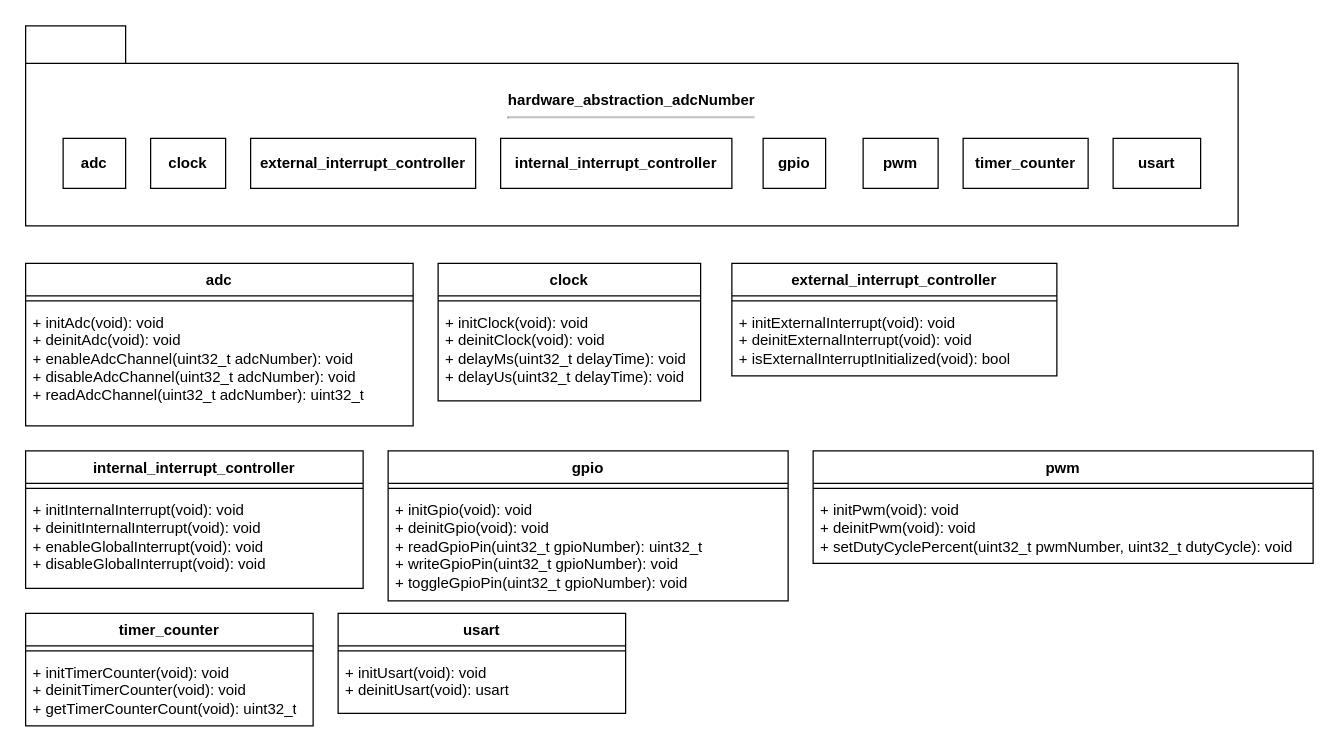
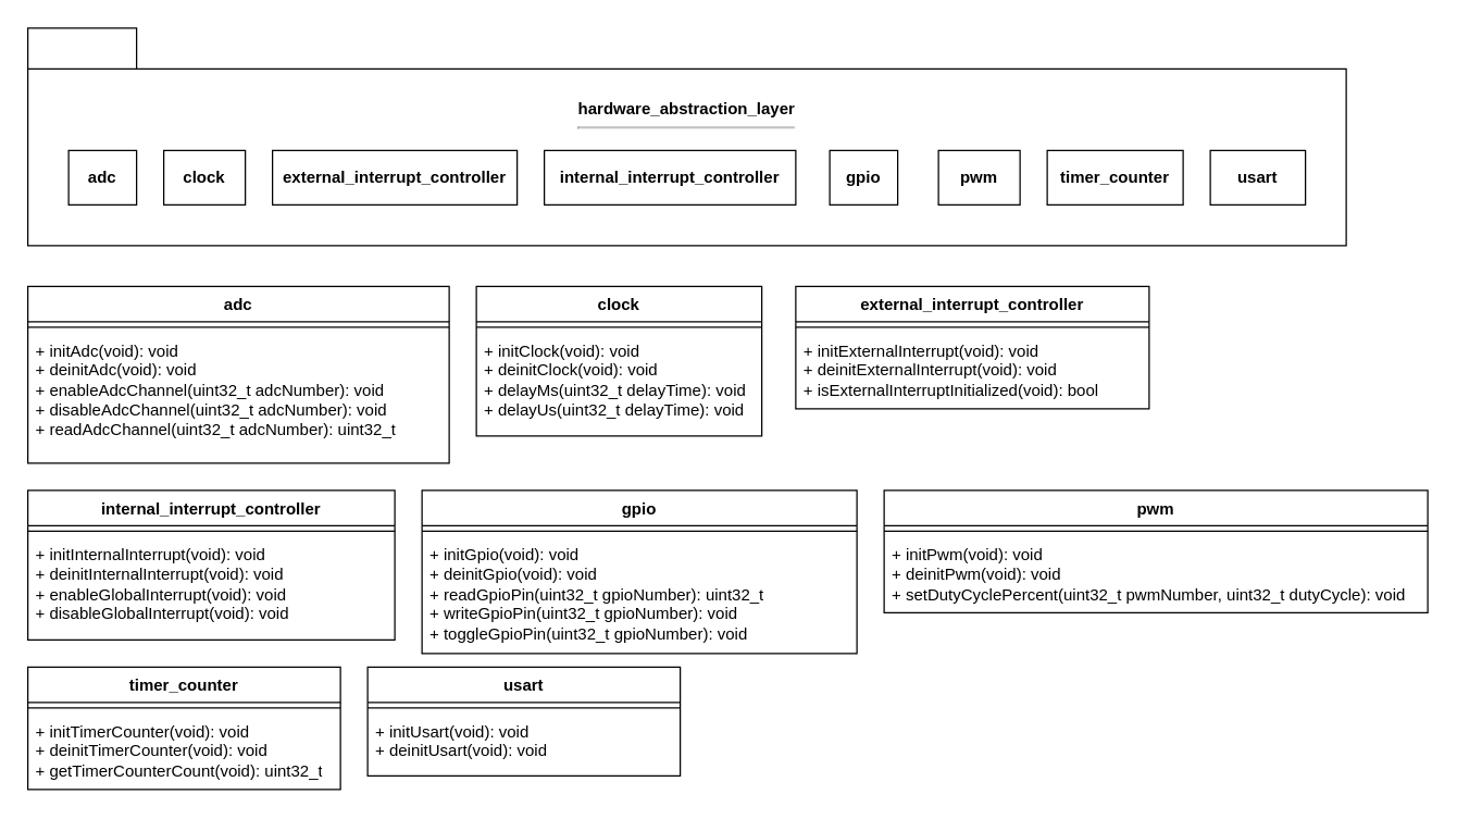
  <mxCell id="0" />
  <mxCell id="1" parent="0" />
- <mxCell id="2" value="&lt;div&gt;hardware_abstraction_adcNumber&lt;/div&gt;&lt;div&gt;&lt;hr&gt;&lt;br&gt;&lt;/div&gt;&lt;div&gt;&lt;br&gt;&lt;/div&gt;&lt;div&gt;&lt;br&gt;&lt;/div&gt;&lt;div&gt;&lt;br&gt;&lt;/div&gt;" style="shape=folder;fontStyle=1;tabWidth=80;tabHeight=30;tabPosition=left;html=1;boundedLbl=1;whiteSpace=wrap;" parent="1" vertex="1"><mxGeometry x="20" y="20" width="970" height="160" as="geometry" /></mxCell>
+ <mxCell id="2" value="&lt;div&gt;hardware_abstraction_layer&lt;/div&gt;&lt;div&gt;&lt;hr&gt;&lt;br&gt;&lt;/div&gt;&lt;div&gt;&lt;br&gt;&lt;/div&gt;&lt;div&gt;&lt;br&gt;&lt;/div&gt;&lt;div&gt;&lt;br&gt;&lt;/div&gt;" style="shape=folder;fontStyle=1;tabWidth=80;tabHeight=30;tabPosition=left;html=1;boundedLbl=1;whiteSpace=wrap;" parent="1" vertex="1"><mxGeometry x="20" y="20" width="970" height="160" as="geometry" /></mxCell>
  <mxCell id="3" value="&lt;b&gt;adc&lt;/b&gt;" style="rounded=0;whiteSpace=wrap;html=1;" parent="1" vertex="1"><mxGeometry x="50" y="110" width="50" height="40" as="geometry" /></mxCell>
  <mxCell id="4" value="&lt;b&gt;clock&lt;/b&gt;" style="rounded=0;whiteSpace=wrap;html=1;" parent="1" vertex="1"><mxGeometry x="120" y="110" width="60" height="40" as="geometry" /></mxCell>
  <mxCell id="5" value="&lt;b&gt;external_interrupt_controller&lt;/b&gt;" style="rounded=0;whiteSpace=wrap;html=1;" parent="1" vertex="1"><mxGeometry x="200" y="110" width="180" height="40" as="geometry" /></mxCell>
  <mxCell id="6" value="&lt;b&gt;internal_interrupt_controller&lt;/b&gt;" style="rounded=0;whiteSpace=wrap;html=1;" parent="1" vertex="1"><mxGeometry x="400" y="110" width="185" height="40" as="geometry" /></mxCell>
  <mxCell id="7" value="&lt;b&gt;gpio&lt;/b&gt;" style="rounded=0;whiteSpace=wrap;html=1;" parent="1" vertex="1"><mxGeometry x="610" y="110" width="50" height="40" as="geometry" /></mxCell>
  <mxCell id="8" value="&lt;b&gt;pwm&lt;/b&gt;" style="rounded=0;whiteSpace=wrap;html=1;" parent="1" vertex="1"><mxGeometry x="690" y="110" width="60" height="40" as="geometry" /></mxCell>
  <mxCell id="9" value="&lt;b&gt;usart&lt;/b&gt;" style="rounded=0;whiteSpace=wrap;html=1;" parent="1" vertex="1"><mxGeometry x="890" y="110" width="70" height="40" as="geometry" /></mxCell>
  <mxCell id="10" value="&lt;b&gt;timer_counter&lt;/b&gt;" style="rounded=0;whiteSpace=wrap;html=1;" parent="1" vertex="1"><mxGeometry x="770" y="110" width="100" height="40" as="geometry" /></mxCell>
  <mxCell id="11" style="edgeStyle=orthogonalEdgeStyle;rounded=0;orthogonalLoop=1;jettySize=auto;html=1;exitX=0.5;exitY=1;exitDx=0;exitDy=0;" parent="1" source="4" target="4" edge="1"><mxGeometry relative="1" as="geometry" /></mxCell>
  <mxCell id="12" value="adc" style="swimlane;fontStyle=1;align=center;verticalAlign=top;childLayout=stackLayout;horizontal=1;startSize=26;horizontalStack=0;resizeParent=1;resizeParentMax=0;resizeLast=0;collapsible=1;marginBottom=0;whiteSpace=wrap;html=1;" parent="1" vertex="1"><mxGeometry x="20" y="210" width="310" height="130" as="geometry" /></mxCell>
  <mxCell id="13" value="" style="line;strokeWidth=1;fillColor=none;align=left;verticalAlign=middle;spacingTop=-1;spacingLeft=3;spacingRight=3;rotatable=0;labelPosition=right;points=[];portConstraint=eastwest;strokeColor=inherit;" parent="12" vertex="1"><mxGeometry y="26" width="310" height="8" as="geometry" /></mxCell>
  <mxCell id="14" value="+ initAdc(void): void&lt;div&gt;+ deinitAdc(void): void&lt;br&gt;&lt;div&gt;+ enableAdcChannel(uint32_t adcNumber): void&lt;/div&gt;&lt;div&gt;+ disableAdcChannel(uint32_t adcNumber): void&lt;/div&gt;&lt;div&gt;+ readAdcChannel(uint32_t adcNumber): uint32_t&lt;/div&gt;&lt;/div&gt;" style="text;strokeColor=none;fillColor=none;align=left;verticalAlign=top;spacingLeft=4;spacingRight=4;overflow=hidden;rotatable=0;points=[[0,0.5],[1,0.5]];portConstraint=eastwest;whiteSpace=wrap;html=1;" parent="12" vertex="1"><mxGeometry y="34" width="310" height="96" as="geometry" /></mxCell>
  <mxCell id="15" value="clock" style="swimlane;fontStyle=1;align=center;verticalAlign=top;childLayout=stackLayout;horizontal=1;startSize=26;horizontalStack=0;resizeParent=1;resizeParentMax=0;resizeLast=0;collapsible=1;marginBottom=0;whiteSpace=wrap;html=1;" parent="1" vertex="1"><mxGeometry x="350" y="210" width="210" height="110" as="geometry" /></mxCell>
  <mxCell id="16" value="" style="line;strokeWidth=1;fillColor=none;align=left;verticalAlign=middle;spacingTop=-1;spacingLeft=3;spacingRight=3;rotatable=0;labelPosition=right;points=[];portConstraint=eastwest;strokeColor=inherit;" parent="15" vertex="1"><mxGeometry y="26" width="210" height="8" as="geometry" /></mxCell>
  <mxCell id="17" value="+ initClock(void): void&lt;div&gt;+ deinitClock(void): void&lt;br&gt;&lt;div&gt;+ delayMs(uint32_t delayTime): void&lt;/div&gt;&lt;/div&gt;&lt;div&gt;+ delayUs(uint32_t delayTime): void&lt;/div&gt;" style="text;strokeColor=none;fillColor=none;align=left;verticalAlign=top;spacingLeft=4;spacingRight=4;overflow=hidden;rotatable=0;points=[[0,0.5],[1,0.5]];portConstraint=eastwest;whiteSpace=wrap;html=1;" parent="15" vertex="1"><mxGeometry y="34" width="210" height="76" as="geometry" /></mxCell>
  <mxCell id="18" value="external_interrupt_controller" style="swimlane;fontStyle=1;align=center;verticalAlign=top;childLayout=stackLayout;horizontal=1;startSize=26;horizontalStack=0;resizeParent=1;resizeParentMax=0;resizeLast=0;collapsible=1;marginBottom=0;whiteSpace=wrap;html=1;" parent="1" vertex="1"><mxGeometry x="585" y="210" width="260" height="90" as="geometry" /></mxCell>
  <mxCell id="19" value="" style="line;strokeWidth=1;fillColor=none;align=left;verticalAlign=middle;spacingTop=-1;spacingLeft=3;spacingRight=3;rotatable=0;labelPosition=right;points=[];portConstraint=eastwest;strokeColor=inherit;" parent="18" vertex="1"><mxGeometry y="26" width="260" height="8" as="geometry" /></mxCell>
  <mxCell id="20" value="+ initExternalInterrupt(void): void&lt;div&gt;+ deinitExternalInterrupt(void): void&lt;/div&gt;&lt;div&gt;+ isExternalInterruptInitialized(void): bool&lt;/div&gt;" style="text;strokeColor=none;fillColor=none;align=left;verticalAlign=top;spacingLeft=4;spacingRight=4;overflow=hidden;rotatable=0;points=[[0,0.5],[1,0.5]];portConstraint=eastwest;whiteSpace=wrap;html=1;" parent="18" vertex="1"><mxGeometry y="34" width="260" height="56" as="geometry" /></mxCell>
  <mxCell id="21" value="internal_interrupt_controller" style="swimlane;fontStyle=1;align=center;verticalAlign=top;childLayout=stackLayout;horizontal=1;startSize=26;horizontalStack=0;resizeParent=1;resizeParentMax=0;resizeLast=0;collapsible=1;marginBottom=0;whiteSpace=wrap;html=1;" parent="1" vertex="1"><mxGeometry x="20" y="360" width="270" height="110" as="geometry" /></mxCell>
  <mxCell id="22" value="" style="line;strokeWidth=1;fillColor=none;align=left;verticalAlign=middle;spacingTop=-1;spacingLeft=3;spacingRight=3;rotatable=0;labelPosition=right;points=[];portConstraint=eastwest;strokeColor=inherit;" parent="21" vertex="1"><mxGeometry y="26" width="270" height="8" as="geometry" /></mxCell>
  <mxCell id="23" value="+ initInternalInterrupt(void): void&lt;div&gt;+ deinitInternalInterrupt(void): void&lt;br&gt;&lt;div&gt;+ enableGlobalInterrupt(void): void&lt;/div&gt;&lt;/div&gt;&lt;div&gt;+&amp;nbsp;&lt;span style=&quot;background-color: transparent; color: light-dark(rgb(0, 0, 0), rgb(255, 255, 255));&quot;&gt;disableGlobalInterrupt(void): void&lt;/span&gt;&lt;/div&gt;" style="text;strokeColor=none;fillColor=none;align=left;verticalAlign=top;spacingLeft=4;spacingRight=4;overflow=hidden;rotatable=0;points=[[0,0.5],[1,0.5]];portConstraint=eastwest;whiteSpace=wrap;html=1;" parent="21" vertex="1"><mxGeometry y="34" width="270" height="76" as="geometry" /></mxCell>
  <mxCell id="24" value="gpio" style="swimlane;fontStyle=1;align=center;verticalAlign=top;childLayout=stackLayout;horizontal=1;startSize=26;horizontalStack=0;resizeParent=1;resizeParentMax=0;resizeLast=0;collapsible=1;marginBottom=0;whiteSpace=wrap;html=1;" parent="1" vertex="1"><mxGeometry x="310" y="360" width="320" height="120" as="geometry"><mxRectangle x="370" y="420" width="60" height="30" as="alternateBounds" /></mxGeometry></mxCell>
  <mxCell id="25" value="" style="line;strokeWidth=1;fillColor=none;align=left;verticalAlign=middle;spacingTop=-1;spacingLeft=3;spacingRight=3;rotatable=0;labelPosition=right;points=[];portConstraint=eastwest;strokeColor=inherit;" parent="24" vertex="1"><mxGeometry y="26" width="320" height="8" as="geometry" /></mxCell>
  <mxCell id="26" value="+ initGpio(void): void&lt;div&gt;+ deinitGpio(void): void&lt;br&gt;&lt;div&gt;+ readGpioPin(uint32_t gpioNumber): uint32_t&lt;/div&gt;&lt;/div&gt;&lt;div&gt;+&amp;nbsp;&lt;span style=&quot;background-color: transparent; color: light-dark(rgb(0, 0, 0), rgb(255, 255, 255));&quot;&gt;writeGpioPin(&lt;/span&gt;uint32_t gpioNumber&lt;span style=&quot;background-color: transparent; color: light-dark(rgb(0, 0, 0), rgb(255, 255, 255));&quot;&gt;): void&lt;/span&gt;&lt;/div&gt;&lt;div&gt;&lt;span style=&quot;background-color: transparent; color: light-dark(rgb(0, 0, 0), rgb(255, 255, 255));&quot;&gt;+ toggleGpioPin(uint32_t gpioNumber): void&lt;/span&gt;&lt;/div&gt;" style="text;strokeColor=none;fillColor=none;align=left;verticalAlign=top;spacingLeft=4;spacingRight=4;overflow=hidden;rotatable=0;points=[[0,0.5],[1,0.5]];portConstraint=eastwest;whiteSpace=wrap;html=1;" parent="24" vertex="1"><mxGeometry y="34" width="320" height="86" as="geometry" /></mxCell>
  <mxCell id="27" value="pwm" style="swimlane;fontStyle=1;align=center;verticalAlign=top;childLayout=stackLayout;horizontal=1;startSize=26;horizontalStack=0;resizeParent=1;resizeParentMax=0;resizeLast=0;collapsible=1;marginBottom=0;whiteSpace=wrap;html=1;" parent="1" vertex="1"><mxGeometry x="650" y="360" width="400" height="90" as="geometry" /></mxCell>
  <mxCell id="28" value="" style="line;strokeWidth=1;fillColor=none;align=left;verticalAlign=middle;spacingTop=-1;spacingLeft=3;spacingRight=3;rotatable=0;labelPosition=right;points=[];portConstraint=eastwest;strokeColor=inherit;" parent="27" vertex="1"><mxGeometry y="26" width="400" height="8" as="geometry" /></mxCell>
  <mxCell id="29" value="+ initPwm(void): void&lt;div&gt;+ deinitPwm(void): void&lt;br&gt;&lt;div&gt;+ setDutyCyclePercent(uint32_t pwmNumber, uint32_t dutyCycle): void&lt;/div&gt;&lt;/div&gt;" style="text;strokeColor=none;fillColor=none;align=left;verticalAlign=top;spacingLeft=4;spacingRight=4;overflow=hidden;rotatable=0;points=[[0,0.5],[1,0.5]];portConstraint=eastwest;whiteSpace=wrap;html=1;" parent="27" vertex="1"><mxGeometry y="34" width="400" height="56" as="geometry" /></mxCell>
  <mxCell id="30" value="timer_counter" style="swimlane;fontStyle=1;align=center;verticalAlign=top;childLayout=stackLayout;horizontal=1;startSize=26;horizontalStack=0;resizeParent=1;resizeParentMax=0;resizeLast=0;collapsible=1;marginBottom=0;whiteSpace=wrap;html=1;" parent="1" vertex="1"><mxGeometry x="20" y="490" width="230" height="90" as="geometry" /></mxCell>
  <mxCell id="31" value="" style="line;strokeWidth=1;fillColor=none;align=left;verticalAlign=middle;spacingTop=-1;spacingLeft=3;spacingRight=3;rotatable=0;labelPosition=right;points=[];portConstraint=eastwest;strokeColor=inherit;" parent="30" vertex="1"><mxGeometry y="26" width="230" height="8" as="geometry" /></mxCell>
  <mxCell id="32" value="+ initTimerCounter(void): void&lt;div&gt;+ deinitTimerCounter(void): void&lt;/div&gt;&lt;div&gt;+ getTimerCounterCount(void): uint32_t&lt;/div&gt;" style="text;strokeColor=none;fillColor=none;align=left;verticalAlign=top;spacingLeft=4;spacingRight=4;overflow=hidden;rotatable=0;points=[[0,0.5],[1,0.5]];portConstraint=eastwest;whiteSpace=wrap;html=1;" parent="30" vertex="1"><mxGeometry y="34" width="230" height="56" as="geometry" /></mxCell>
  <mxCell id="33" value="usart" style="swimlane;fontStyle=1;align=center;verticalAlign=top;childLayout=stackLayout;horizontal=1;startSize=26;horizontalStack=0;resizeParent=1;resizeParentMax=0;resizeLast=0;collapsible=1;marginBottom=0;whiteSpace=wrap;html=1;" parent="1" vertex="1"><mxGeometry x="270" y="490" width="230" height="80" as="geometry" /></mxCell>
  <mxCell id="34" value="" style="line;strokeWidth=1;fillColor=none;align=left;verticalAlign=middle;spacingTop=-1;spacingLeft=3;spacingRight=3;rotatable=0;labelPosition=right;points=[];portConstraint=eastwest;strokeColor=inherit;" parent="33" vertex="1"><mxGeometry y="26" width="230" height="8" as="geometry" /></mxCell>
- <mxCell id="35" value="+ initUsart(void): void&lt;div&gt;+ deinitUsart(void): usart&lt;/div&gt;" style="text;strokeColor=none;fillColor=none;align=left;verticalAlign=top;spacingLeft=4;spacingRight=4;overflow=hidden;rotatable=0;points=[[0,0.5],[1,0.5]];portConstraint=eastwest;whiteSpace=wrap;html=1;" parent="33" vertex="1"><mxGeometry y="34" width="230" height="46" as="geometry" /></mxCell>
+ <mxCell id="35" value="+ initUsart(void): void&lt;div&gt;+ deinitUsart(void): void&lt;/div&gt;" style="text;strokeColor=none;fillColor=none;align=left;verticalAlign=top;spacingLeft=4;spacingRight=4;overflow=hidden;rotatable=0;points=[[0,0.5],[1,0.5]];portConstraint=eastwest;whiteSpace=wrap;html=1;" parent="33" vertex="1"><mxGeometry y="34" width="230" height="46" as="geometry" /></mxCell>
